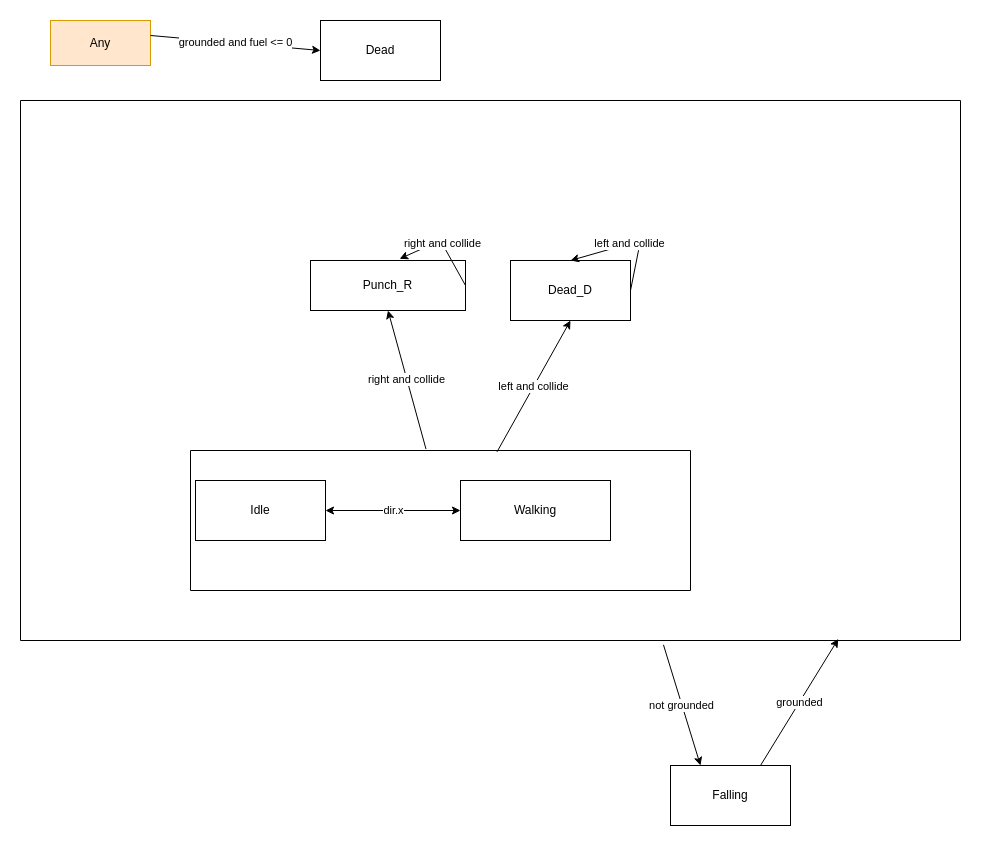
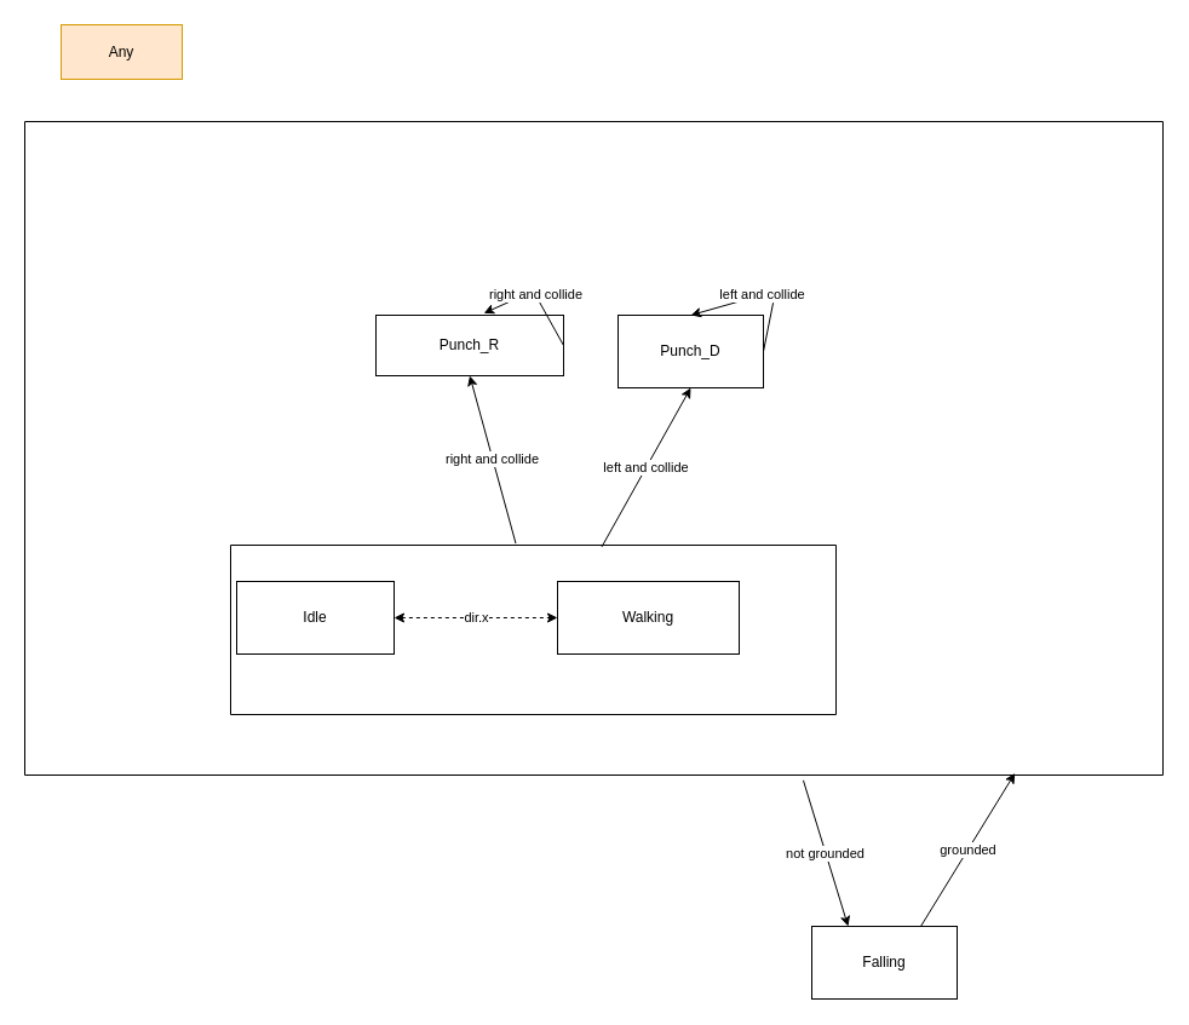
  <mxCell id="0" />
  <mxCell id="1" parent="0" />
  <mxCell id="2" value="Falling" style="rounded=0;whiteSpace=wrap;html=1;" parent="1" vertex="1"><mxGeometry x="670" y="765" width="120" height="60" as="geometry" /></mxCell>
  <mxCell id="3" style="edgeStyle=orthogonalEdgeStyle;rounded=0;orthogonalLoop=1;jettySize=auto;html=1;exitX=0.5;exitY=1;exitDx=0;exitDy=0;" parent="1" edge="1"><mxGeometry relative="1" as="geometry"><mxPoint x="255" y="370" as="sourcePoint" /><mxPoint x="255" y="370" as="targetPoint" /></mxGeometry></mxCell>
  <mxCell id="4" value="not grounded" style="endArrow=classic;html=1;exitX=0.684;exitY=1.008;exitDx=0;exitDy=0;entryX=0.25;entryY=0;entryDx=0;entryDy=0;exitPerimeter=0;" parent="1" source="6" target="2" edge="1"><mxGeometry width="50" height="50" relative="1" as="geometry"><mxPoint x="462.5" y="510" as="sourcePoint" /><mxPoint x="400" y="340" as="targetPoint" /></mxGeometry></mxCell>
  <mxCell id="5" value="grounded" style="endArrow=classic;html=1;exitX=0.75;exitY=0;exitDx=0;exitDy=0;entryX=0.87;entryY=0.997;entryDx=0;entryDy=0;entryPerimeter=0;" parent="1" source="2" target="6" edge="1"><mxGeometry width="50" height="50" relative="1" as="geometry"><mxPoint x="340" y="390" as="sourcePoint" /><mxPoint x="552.18" y="512.05" as="targetPoint" /></mxGeometry></mxCell>
  <mxCell id="6" value="" style="swimlane;startSize=0;fillColor=none;" parent="1" vertex="1"><mxGeometry x="20" y="100" width="940" height="540" as="geometry"><mxRectangle x="40" y="220" width="50" height="40" as="alternateBounds" /></mxGeometry></mxCell>
- <mxCell id="7" value="Dead_D" style="rounded=0;whiteSpace=wrap;html=1;" parent="6" vertex="1"><mxGeometry x="490" y="160" width="120" height="60" as="geometry" /></mxCell>
+ <mxCell id="7" value="Punch_D" style="rounded=0;whiteSpace=wrap;html=1;" parent="6" vertex="1"><mxGeometry x="490" y="160" width="120" height="60" as="geometry" /></mxCell>
  <mxCell id="8" value="Punch_R" style="rounded=0;whiteSpace=wrap;html=1;" parent="6" vertex="1"><mxGeometry x="290" y="160" width="155" height="50" as="geometry" /></mxCell>
  <mxCell id="9" value="" style="swimlane;startSize=0;fillColor=none;" parent="6" vertex="1"><mxGeometry x="170" y="350" width="500" height="140" as="geometry" /></mxCell>
  <mxCell id="10" value="&lt;div&gt;Idle&lt;/div&gt;" style="rounded=0;whiteSpace=wrap;html=1;" parent="9" vertex="1"><mxGeometry x="5" y="30" width="130" height="60" as="geometry" /></mxCell>
  <mxCell id="11" value="Walking" style="rounded=0;whiteSpace=wrap;html=1;" parent="9" vertex="1"><mxGeometry x="270" y="30" width="150" height="60" as="geometry" /></mxCell>
- <mxCell id="12" value="dir.x" style="endArrow=classic;startArrow=classic;html=1;entryX=0;entryY=0.5;entryDx=0;entryDy=0;exitX=1;exitY=0.5;exitDx=0;exitDy=0;" parent="9" source="10" target="11" edge="1"><mxGeometry width="50" height="50" relative="1" as="geometry"><mxPoint x="250" y="150" as="sourcePoint" /><mxPoint x="300" y="100" as="targetPoint" /></mxGeometry></mxCell>
+ <mxCell id="12" value="dir.x" style="endArrow=classic;startArrow=classic;html=1;entryX=0;entryY=0.5;entryDx=0;entryDy=0;exitX=1;exitY=0.5;exitDx=0;exitDy=0;dashed=1;" parent="9" source="10" target="11" edge="1"><mxGeometry width="50" height="50" relative="1" as="geometry"><mxPoint x="250" y="150" as="sourcePoint" /><mxPoint x="300" y="100" as="targetPoint" /></mxGeometry></mxCell>
  <mxCell id="13" value="left and collide" style="endArrow=classic;html=1;exitX=0.613;exitY=0.01;exitDx=0;exitDy=0;entryX=0.5;entryY=1;entryDx=0;entryDy=0;exitPerimeter=0;" parent="6" source="9" target="7" edge="1"><mxGeometry width="50" height="50" relative="1" as="geometry"><mxPoint x="-345" y="160" as="sourcePoint" /><mxPoint x="-210" y="210" as="targetPoint" /></mxGeometry></mxCell>
  <mxCell id="14" value="&lt;div&gt;right and collide&lt;/div&gt;" style="endArrow=classic;html=1;exitX=0.471;exitY=-0.01;exitDx=0;exitDy=0;entryX=0.5;entryY=1;entryDx=0;entryDy=0;exitPerimeter=0;" parent="6" source="9" target="8" edge="1"><mxGeometry width="50" height="50" relative="1" as="geometry"><mxPoint x="-345" y="160" as="sourcePoint" /><mxPoint x="-210" y="210" as="targetPoint" /></mxGeometry></mxCell>
  <mxCell id="15" value="&lt;div&gt;right and collide&lt;/div&gt;" style="endArrow=classic;html=1;exitX=1;exitY=0.5;exitDx=0;exitDy=0;entryX=0.575;entryY=-0.033;entryDx=0;entryDy=0;entryPerimeter=0;" parent="6" source="8" target="8" edge="1"><mxGeometry width="50" height="50" relative="1" as="geometry"><mxPoint x="480" y="370" as="sourcePoint" /><mxPoint x="530" y="320" as="targetPoint" /><Array as="points"><mxPoint x="420" y="140" /></Array></mxGeometry></mxCell>
  <mxCell id="16" value="left and collide" style="endArrow=classic;html=1;exitX=1;exitY=0.5;exitDx=0;exitDy=0;entryX=0.5;entryY=0;entryDx=0;entryDy=0;" parent="6" source="7" target="7" edge="1"><mxGeometry width="50" height="50" relative="1" as="geometry"><mxPoint x="290" y="250" as="sourcePoint" /><mxPoint x="340" y="200" as="targetPoint" /><Array as="points"><mxPoint x="620" y="140" /></Array></mxGeometry></mxCell>
  <mxCell id="17" value="Any" style="rounded=0;whiteSpace=wrap;html=1;fillColor=#ffe6cc;strokeColor=#d79b00;" parent="1" vertex="1"><mxGeometry x="50" y="20" width="100" height="45" as="geometry" /></mxCell>
- <mxCell id="18" value="grounded and fuel &amp;lt;= 0" style="endArrow=classic;html=1;exitX=1;exitY=0.333;exitDx=0;exitDy=0;entryX=0;entryY=0.5;entryDx=0;entryDy=0;exitPerimeter=0;" parent="1" source="17" target="19" edge="1"><mxGeometry width="50" height="50" relative="1" as="geometry"><mxPoint x="340" y="390" as="sourcePoint" /><mxPoint x="390" y="340" as="targetPoint" /><mxPoint as="offset" /></mxGeometry></mxCell>
- <mxCell id="19" value="Dead" style="rounded=0;whiteSpace=wrap;html=1;" parent="1" vertex="1"><mxGeometry x="320" y="20" width="120" height="60" as="geometry" /></mxCell>
